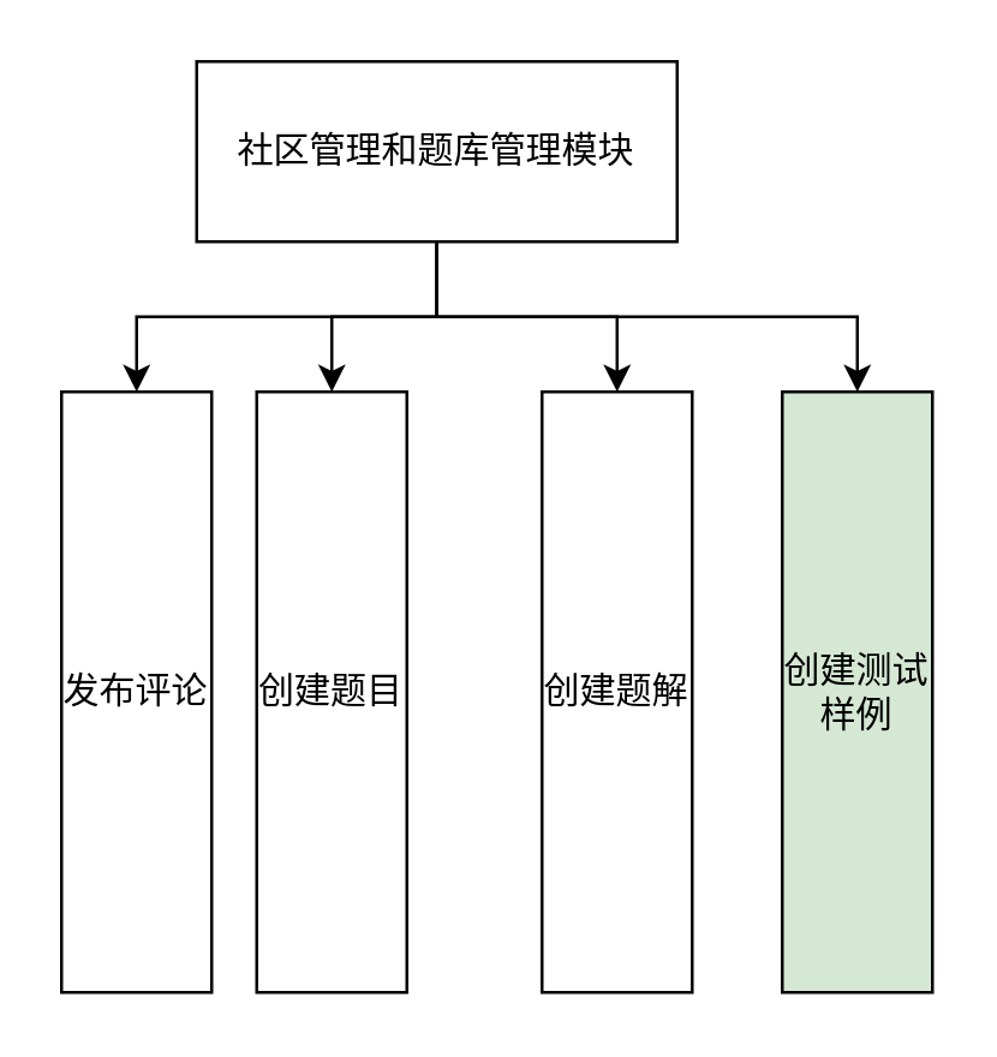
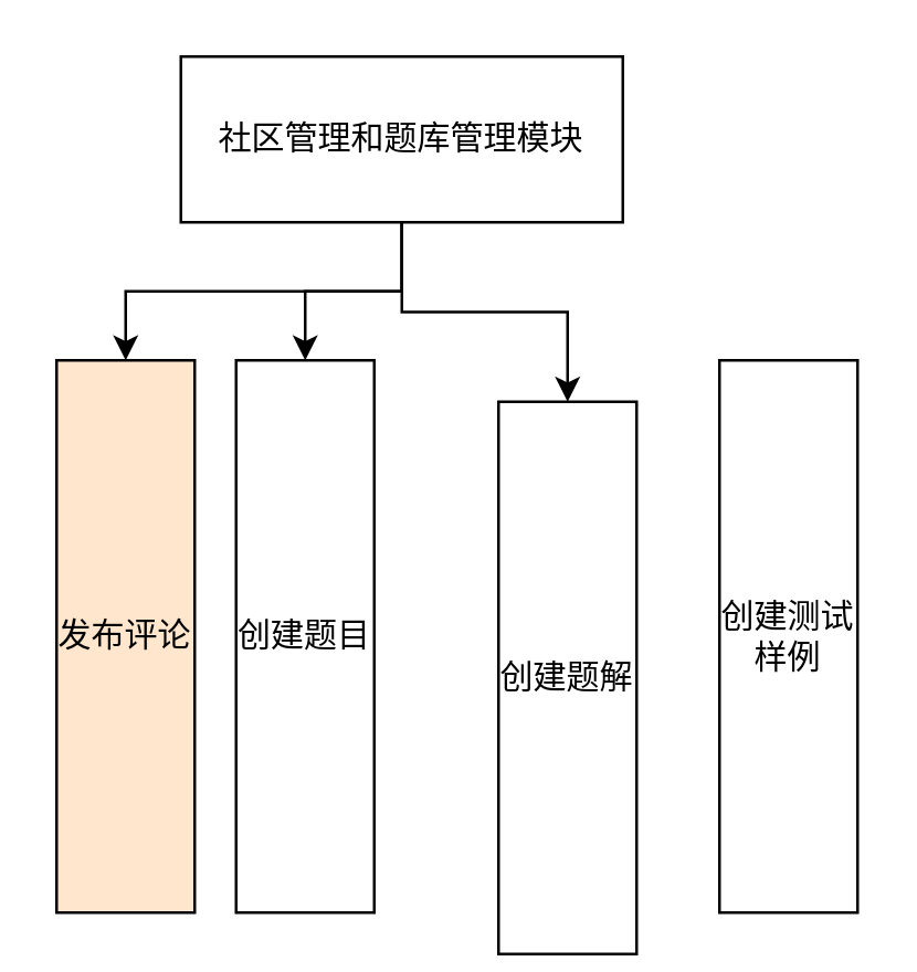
  <mxCell id="0" />
  <mxCell id="1" parent="0" />
  <mxCell id="2" style="edgeStyle=orthogonalEdgeStyle;rounded=0;orthogonalLoop=1;jettySize=auto;html=1;exitX=0.5;exitY=1;exitDx=0;exitDy=0;" edge="1" parent="1" source="6" target="7"><mxGeometry relative="1" as="geometry" /></mxCell>
  <mxCell id="3" style="edgeStyle=orthogonalEdgeStyle;rounded=0;orthogonalLoop=1;jettySize=auto;html=1;exitX=0.5;exitY=1;exitDx=0;exitDy=0;entryX=0.5;entryY=0;entryDx=0;entryDy=0;" edge="1" parent="1" source="6" target="8"><mxGeometry relative="1" as="geometry" /></mxCell>
  <mxCell id="4" style="edgeStyle=orthogonalEdgeStyle;rounded=0;orthogonalLoop=1;jettySize=auto;html=1;exitX=0.5;exitY=1;exitDx=0;exitDy=0;" edge="1" parent="1" source="6" target="9"><mxGeometry relative="1" as="geometry" /></mxCell>
- <mxCell id="5" style="edgeStyle=orthogonalEdgeStyle;rounded=0;orthogonalLoop=1;jettySize=auto;html=1;exitX=0.5;exitY=1;exitDx=0;exitDy=0;entryX=0.5;entryY=0;entryDx=0;entryDy=0;" edge="1" parent="1" source="6" target="10"><mxGeometry relative="1" as="geometry" /></mxCell>
  <mxCell id="6" value="社区管理和题库管理模块" style="rounded=0;whiteSpace=wrap;html=1;" vertex="1" parent="1"><mxGeometry x="65" y="20" width="160" height="60" as="geometry" /></mxCell>
- <mxCell id="7" value="发布评论" style="whiteSpace=wrap;html=1;" vertex="1" parent="1"><mxGeometry x="20" y="130" width="50" height="200" as="geometry" /></mxCell>
+ <mxCell id="7" value="发布评论" style="whiteSpace=wrap;html=1;fillColor=#ffe6cc;" vertex="1" parent="1"><mxGeometry x="20" y="130" width="50" height="200" as="geometry" /></mxCell>
  <mxCell id="8" value="创建题目" style="whiteSpace=wrap;html=1;" vertex="1" parent="1"><mxGeometry x="85" y="130" width="50" height="200" as="geometry" /></mxCell>
- <mxCell id="9" value="创建题解" style="whiteSpace=wrap;html=1;" vertex="1" parent="1"><mxGeometry x="180" y="130" width="50" height="200" as="geometry" /></mxCell>
- <mxCell id="10" value="创建测试样例" style="whiteSpace=wrap;html=1;fillColor=#d5e8d4;" vertex="1" parent="1"><mxGeometry x="260" y="130" width="50" height="200" as="geometry" /></mxCell>
+ <mxCell id="9" value="创建题解" style="whiteSpace=wrap;html=1;" vertex="1" parent="1"><mxGeometry x="180" y="145" width="50" height="200" as="geometry" /></mxCell>
+ <mxCell id="10" value="创建测试样例" style="whiteSpace=wrap;html=1;" vertex="1" parent="1"><mxGeometry x="260" y="130" width="50" height="200" as="geometry" /></mxCell>
